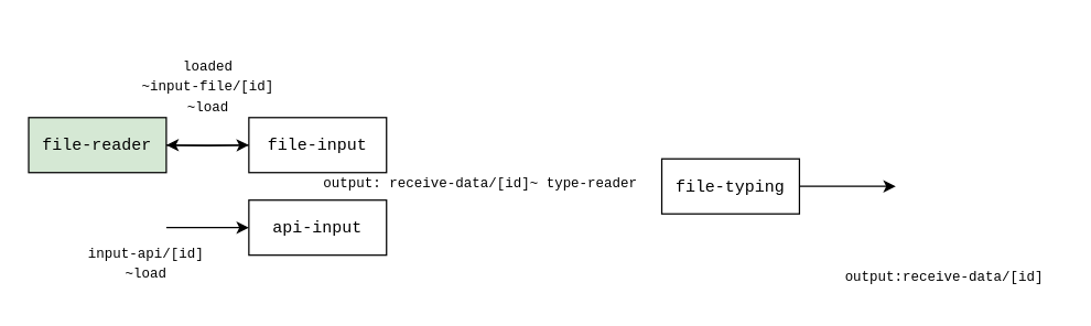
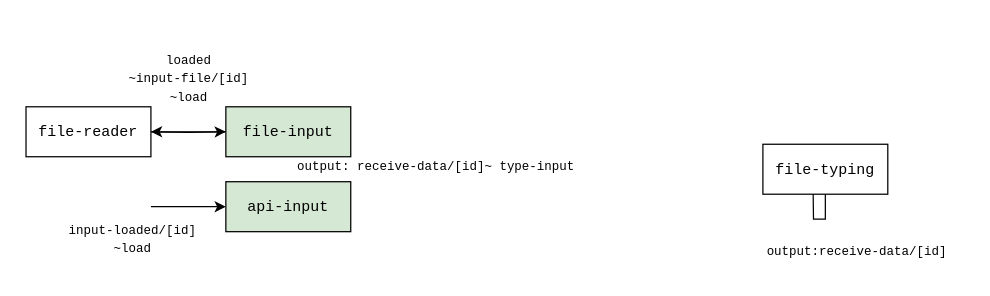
  <mxCell id="0" />
  <mxCell id="1" parent="0" />
  <mxCell id="2" style="edgeStyle=orthogonalEdgeStyle;rounded=0;orthogonalLoop=1;jettySize=auto;html=1;entryX=0;entryY=0.5;entryDx=0;entryDy=0;" parent="1" target="4" edge="1"><mxGeometry relative="1" as="geometry"><mxPoint x="120" y="105" as="targetPoint" /><mxPoint x="120" y="105" as="sourcePoint" /></mxGeometry></mxCell>
  <mxCell id="3" style="rounded=0;orthogonalLoop=1;jettySize=auto;html=1;" parent="1" source="4" target="13" edge="1"><mxGeometry relative="1" as="geometry" /></mxCell>
- <mxCell id="4" value="&lt;div&gt;&lt;font face=&quot;Courier New&quot;&gt;file-input&lt;/font&gt;&lt;/div&gt;" style="rounded=0;whiteSpace=wrap;html=1;" parent="1" vertex="1"><mxGeometry x="180" y="85" width="100" height="40" as="geometry" /></mxCell>
- <mxCell id="5" value="&lt;font face=&quot;Courier New&quot;&gt;api-input&lt;/font&gt;" style="rounded=0;whiteSpace=wrap;html=1;" parent="1" vertex="1"><mxGeometry x="180" y="145" width="100" height="40" as="geometry" /></mxCell>
+ <mxCell id="4" value="&lt;div&gt;&lt;font face=&quot;Courier New&quot;&gt;file-input&lt;/font&gt;&lt;/div&gt;" style="rounded=0;whiteSpace=wrap;html=1;fillColor=#d5e8d4;" parent="1" vertex="1"><mxGeometry x="180" y="85" width="100" height="40" as="geometry" /></mxCell>
+ <mxCell id="5" value="&lt;font face=&quot;Courier New&quot;&gt;api-input&lt;/font&gt;" style="rounded=0;whiteSpace=wrap;html=1;fillColor=#d5e8d4;" parent="1" vertex="1"><mxGeometry x="180" y="145" width="100" height="40" as="geometry" /></mxCell>
  <mxCell id="6" style="edgeStyle=orthogonalEdgeStyle;rounded=0;orthogonalLoop=1;jettySize=auto;html=1;" parent="1" source="7" edge="1"><mxGeometry relative="1" as="geometry"><mxPoint x="650" y="135" as="targetPoint" /></mxGeometry></mxCell>
- <mxCell id="7" value="&lt;div&gt;&lt;font face=&quot;Courier New&quot;&gt;file-typing&lt;/font&gt;&lt;/div&gt;" style="rounded=0;whiteSpace=wrap;html=1;" parent="1" vertex="1"><mxGeometry x="480" y="115" width="100" height="40" as="geometry" /></mxCell>
+ <mxCell id="7" value="&lt;div&gt;&lt;font face=&quot;Courier New&quot;&gt;file-typing&lt;/font&gt;&lt;/div&gt;" style="rounded=0;whiteSpace=wrap;html=1;" parent="1" vertex="1"><mxGeometry x="610" y="115" width="100" height="40" as="geometry" /></mxCell>
  <mxCell id="8" style="edgeStyle=orthogonalEdgeStyle;rounded=0;orthogonalLoop=1;jettySize=auto;html=1;entryX=0;entryY=0.5;entryDx=0;entryDy=0;" parent="1" edge="1"><mxGeometry relative="1" as="geometry"><mxPoint x="180" y="165" as="targetPoint" /><mxPoint x="120" y="165" as="sourcePoint" /></mxGeometry></mxCell>
  <mxCell id="9" value="&lt;br&gt;&lt;div&gt;&lt;font style=&quot;font-size: 10px;&quot; face=&quot;Courier New&quot;&gt;loaded&lt;/font&gt;&lt;/div&gt;&lt;div&gt;&lt;font style=&quot;font-size: 10px;&quot; face=&quot;Courier New&quot;&gt;~input-file/[id]&lt;/font&gt;&lt;/div&gt;&lt;div&gt;&lt;font style=&quot;font-size: 10px;&quot; face=&quot;Courier New&quot;&gt;~load&lt;/font&gt;&lt;/div&gt;" style="text;html=1;align=center;verticalAlign=middle;resizable=0;points=[];autosize=1;strokeColor=none;fillColor=none;" parent="1" vertex="1"><mxGeometry x="85" y="20" width="130" height="70" as="geometry" /></mxCell>
- <mxCell id="10" value="&lt;div&gt;&lt;font style=&quot;font-size: 10px;&quot; face=&quot;Courier New&quot;&gt;input-api/[id]&lt;/font&gt;&lt;/div&gt;&lt;div&gt;&lt;font style=&quot;font-size: 10px;&quot; face=&quot;Courier New&quot;&gt;~load&lt;/font&gt;&lt;/div&gt;" style="text;html=1;align=center;verticalAlign=middle;resizable=0;points=[];autosize=1;strokeColor=none;fillColor=none;" parent="1" vertex="1"><mxGeometry x="50" y="170" width="110" height="40" as="geometry" /></mxCell>
- <mxCell id="11" value="&lt;div&gt;&lt;font style=&quot;font-size: 10px;&quot; face=&quot;Courier New&quot;&gt;output: receive-data/[id]~ type-reader&lt;br&gt;&lt;/font&gt;&lt;/div&gt;" style="text;html=1;align=center;verticalAlign=middle;resizable=0;points=[];autosize=1;strokeColor=none;fillColor=none;" parent="1" vertex="1"><mxGeometry x="218" y="117" width="260" height="30" as="geometry" /></mxCell>
+ <mxCell id="10" value="&lt;div&gt;&lt;font style=&quot;font-size: 10px;&quot; face=&quot;Courier New&quot;&gt;input-loaded/[id]&lt;/font&gt;&lt;/div&gt;&lt;div&gt;&lt;font style=&quot;font-size: 10px;&quot; face=&quot;Courier New&quot;&gt;~load&lt;/font&gt;&lt;/div&gt;" style="text;html=1;align=center;verticalAlign=middle;resizable=0;points=[];autosize=1;strokeColor=none;fillColor=none;" parent="1" vertex="1"><mxGeometry x="50" y="170" width="110" height="40" as="geometry" /></mxCell>
+ <mxCell id="11" value="&lt;div&gt;&lt;font style=&quot;font-size: 10px;&quot; face=&quot;Courier New&quot;&gt;output: receive-data/[id]~ type-input&lt;br&gt;&lt;/font&gt;&lt;/div&gt;" style="text;html=1;align=center;verticalAlign=middle;resizable=0;points=[];autosize=1;strokeColor=none;fillColor=none;" parent="1" vertex="1"><mxGeometry x="218" y="117" width="260" height="30" as="geometry" /></mxCell>
  <mxCell id="12" value="&lt;div&gt;&lt;font style=&quot;font-size: 10px;&quot; face=&quot;Courier New&quot;&gt;output:receive-data/[id]&lt;br&gt;&lt;/font&gt;&lt;/div&gt;" style="text;html=1;align=center;verticalAlign=middle;resizable=0;points=[];autosize=1;strokeColor=none;fillColor=none;" parent="1" vertex="1"><mxGeometry x="600" y="185" width="170" height="30" as="geometry" /></mxCell>
- <mxCell id="13" value="&lt;div&gt;&lt;font face=&quot;Courier New&quot;&gt;file-reader&lt;/font&gt;&lt;/div&gt;" style="rounded=0;whiteSpace=wrap;html=1;fillColor=#d5e8d4;" vertex="1" parent="1"><mxGeometry x="20" y="85" width="100" height="40" as="geometry" /></mxCell>
+ <mxCell id="13" value="&lt;div&gt;&lt;font face=&quot;Courier New&quot;&gt;file-reader&lt;/font&gt;&lt;/div&gt;" style="rounded=0;whiteSpace=wrap;html=1;" vertex="1" parent="1"><mxGeometry x="20" y="85" width="100" height="40" as="geometry" /></mxCell>
